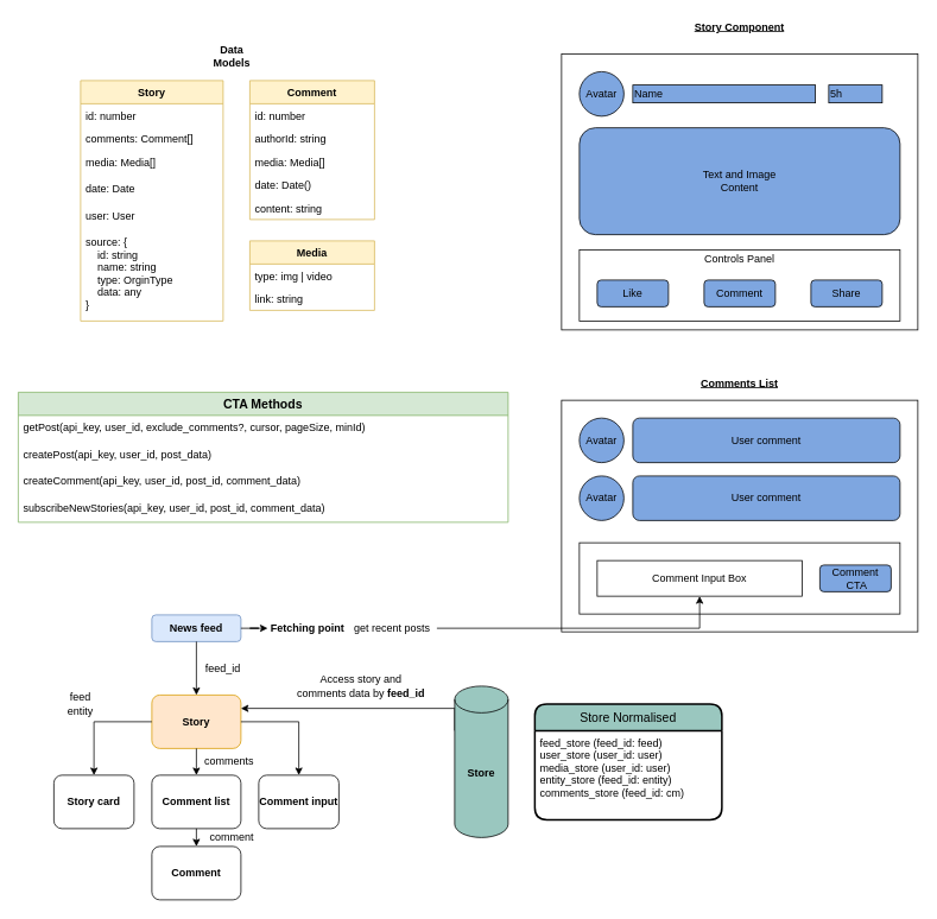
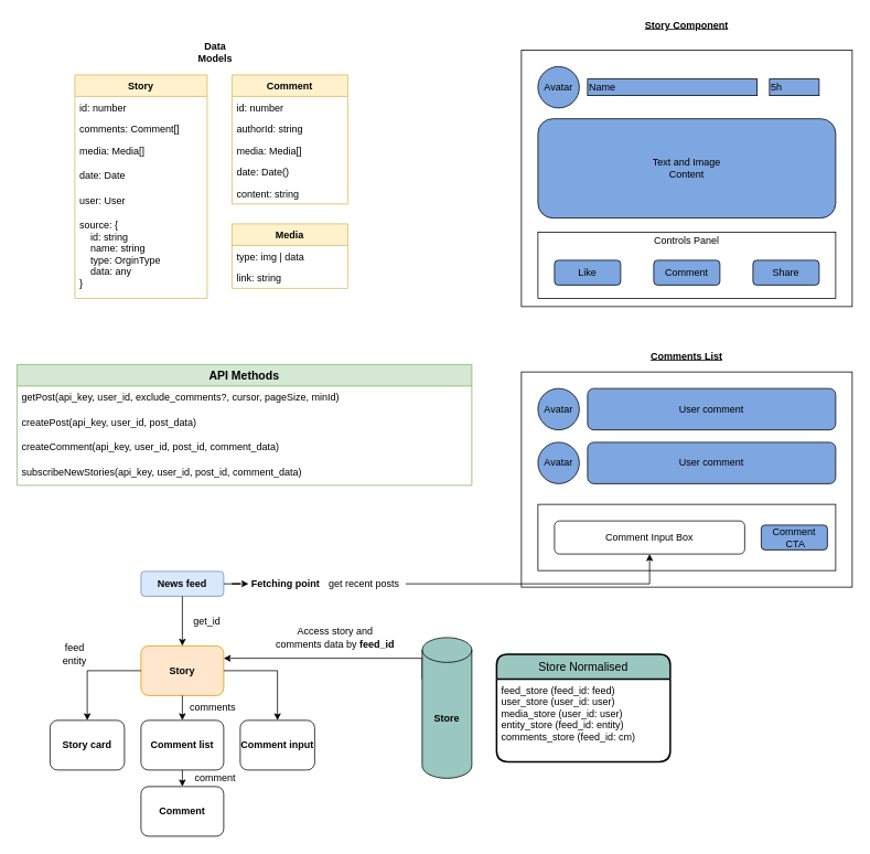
  <mxCell id="0" />
  <mxCell id="1" parent="0" />
  <mxCell id="2" value="" style="group" parent="1" vertex="1" connectable="0"><mxGeometry x="630" y="20" width="400" height="350" as="geometry" /></mxCell>
  <mxCell id="3" value="" style="group" parent="2" vertex="1" connectable="0"><mxGeometry width="400" height="350" as="geometry" /></mxCell>
  <mxCell id="4" value="" style="rounded=0;whiteSpace=wrap;html=1;" parent="3" vertex="1"><mxGeometry y="40" width="400" height="310" as="geometry" /></mxCell>
  <mxCell id="5" value="&lt;u&gt;&lt;b&gt;Story Component&lt;/b&gt;&lt;/u&gt;" style="text;html=1;strokeColor=none;fillColor=none;align=center;verticalAlign=middle;whiteSpace=wrap;rounded=0;" parent="3" vertex="1"><mxGeometry x="130" width="140" height="20" as="geometry" /></mxCell>
  <mxCell id="6" value="Avatar" style="ellipse;whiteSpace=wrap;html=1;aspect=fixed;fillColor=#7EA6E0;" parent="3" vertex="1"><mxGeometry x="20" y="60" width="50" height="50" as="geometry" /></mxCell>
  <mxCell id="7" value="5h" style="rounded=0;whiteSpace=wrap;html=1;fillColor=#7EA6E0;align=left;" parent="3" vertex="1"><mxGeometry x="300" y="75" width="60" height="20" as="geometry" /></mxCell>
  <mxCell id="8" value="&lt;div align=&quot;left&quot;&gt;Name&lt;/div&gt;" style="rounded=0;whiteSpace=wrap;html=1;fillColor=#7EA6E0;align=left;" parent="3" vertex="1"><mxGeometry x="80" y="75" width="205" height="20" as="geometry" /></mxCell>
  <mxCell id="9" value="&lt;div&gt;Text and Image &lt;br&gt;&lt;/div&gt;&lt;div&gt;Content&lt;/div&gt;" style="rounded=1;whiteSpace=wrap;html=1;fillColor=#7EA6E0;" parent="3" vertex="1"><mxGeometry x="20" y="123" width="360" height="120" as="geometry" /></mxCell>
  <mxCell id="10" value="" style="rounded=0;whiteSpace=wrap;html=1;fillColor=#FFFFFF;" parent="3" vertex="1"><mxGeometry x="20" y="260" width="360" height="80" as="geometry" /></mxCell>
  <mxCell id="11" value="Like" style="rounded=1;whiteSpace=wrap;html=1;fillColor=#7EA6E0;" parent="3" vertex="1"><mxGeometry x="40" y="294" width="80" height="30" as="geometry" /></mxCell>
  <mxCell id="12" value="&lt;div&gt;Comment&lt;/div&gt;" style="rounded=1;whiteSpace=wrap;html=1;fillColor=#7EA6E0;" parent="3" vertex="1"><mxGeometry x="160" y="294" width="80" height="30" as="geometry" /></mxCell>
  <mxCell id="13" value="Share" style="rounded=1;whiteSpace=wrap;html=1;fillColor=#7EA6E0;" parent="3" vertex="1"><mxGeometry x="280" y="294" width="80" height="30" as="geometry" /></mxCell>
  <mxCell id="14" value="Controls Panel" style="text;html=1;strokeColor=none;fillColor=none;align=center;verticalAlign=middle;whiteSpace=wrap;rounded=0;" parent="3" vertex="1"><mxGeometry x="150" y="260" width="100" height="20" as="geometry" /></mxCell>
  <mxCell id="15" value="" style="group" parent="1" vertex="1" connectable="0"><mxGeometry x="630" y="420" width="400" height="289" as="geometry" /></mxCell>
  <mxCell id="16" value="" style="rounded=0;whiteSpace=wrap;html=1;" parent="15" vertex="1"><mxGeometry y="29" width="400" height="260" as="geometry" /></mxCell>
  <mxCell id="17" value="&lt;u&gt;&lt;b&gt;Comments List&lt;/b&gt;&lt;/u&gt;" style="text;html=1;strokeColor=none;fillColor=none;align=center;verticalAlign=middle;whiteSpace=wrap;rounded=0;" parent="15" vertex="1"><mxGeometry x="130" width="140" height="20" as="geometry" /></mxCell>
  <mxCell id="18" value="" style="rounded=0;whiteSpace=wrap;html=1;fillColor=#FFFFFF;" parent="15" vertex="1"><mxGeometry x="20" y="189" width="360" height="80" as="geometry" /></mxCell>
  <mxCell id="19" value="&lt;div&gt;Comment&lt;/div&gt;&amp;nbsp;CTA" style="rounded=1;whiteSpace=wrap;html=1;fillColor=#7EA6E0;" parent="15" vertex="1"><mxGeometry x="290" y="214" width="80" height="30" as="geometry" /></mxCell>
  <mxCell id="20" value="" style="group" parent="15" vertex="1" connectable="0"><mxGeometry x="20" y="49" width="360" height="50" as="geometry" /></mxCell>
  <mxCell id="21" value="Avatar" style="ellipse;whiteSpace=wrap;html=1;aspect=fixed;fillColor=#7EA6E0;" parent="20" vertex="1"><mxGeometry width="50" height="50" as="geometry" /></mxCell>
  <mxCell id="22" value="&lt;div&gt;&lt;br&gt;&lt;/div&gt;&lt;div&gt;User comment&lt;/div&gt;&lt;div&gt;&lt;br&gt;&lt;/div&gt;" style="rounded=1;whiteSpace=wrap;html=1;fillColor=#7EA6E0;" parent="20" vertex="1"><mxGeometry x="60" width="300" height="50" as="geometry" /></mxCell>
  <mxCell id="23" value="" style="group" parent="15" vertex="1" connectable="0"><mxGeometry x="20" y="114" width="360" height="50" as="geometry" /></mxCell>
  <mxCell id="24" value="Avatar" style="ellipse;whiteSpace=wrap;html=1;aspect=fixed;fillColor=#7EA6E0;" parent="23" vertex="1"><mxGeometry width="50" height="50" as="geometry" /></mxCell>
  <mxCell id="25" value="&lt;div&gt;&lt;br&gt;&lt;/div&gt;&lt;div&gt;User comment&lt;/div&gt;&lt;div&gt;&lt;br&gt;&lt;/div&gt;" style="rounded=1;whiteSpace=wrap;html=1;fillColor=#7EA6E0;" parent="23" vertex="1"><mxGeometry x="60" width="300" height="50" as="geometry" /></mxCell>
- <mxCell id="26" value="Comment Input Box" style="whiteSpace=wrap;html=1;fillColor=#FFFFFF;rounded=0;" parent="15" vertex="1"><mxGeometry x="40" y="209" width="230" height="40" as="geometry" /></mxCell>
+ <mxCell id="26" value="Comment Input Box" style="rounded=1;whiteSpace=wrap;html=1;fillColor=#FFFFFF;" parent="15" vertex="1"><mxGeometry x="40" y="209" width="230" height="40" as="geometry" /></mxCell>
  <mxCell id="27" value="Story" style="swimlane;fontStyle=1;align=center;verticalAlign=top;childLayout=stackLayout;horizontal=1;startSize=26;horizontalStack=0;resizeParent=1;resizeParentMax=0;resizeLast=0;collapsible=1;marginBottom=0;fillColor=#fff2cc;strokeColor=#d6b656;" parent="1" vertex="1"><mxGeometry x="90" y="90" width="160" height="270" as="geometry"><mxRectangle x="100" y="480" width="60" height="26" as="alternateBounds" /></mxGeometry></mxCell>
  <mxCell id="28" value="id: number" style="text;strokeColor=none;fillColor=none;align=left;verticalAlign=top;spacingLeft=4;spacingRight=4;overflow=hidden;rotatable=0;points=[[0,0.5],[1,0.5]];portConstraint=eastwest;" parent="27" vertex="1"><mxGeometry y="26" width="160" height="26" as="geometry" /></mxCell>
  <mxCell id="29" value="comments: Comment[]&#10;" style="text;strokeColor=none;fillColor=none;align=left;verticalAlign=top;spacingLeft=4;spacingRight=4;overflow=hidden;rotatable=0;points=[[0,0.5],[1,0.5]];portConstraint=eastwest;" parent="27" vertex="1"><mxGeometry y="52" width="160" height="26" as="geometry" /></mxCell>
  <mxCell id="30" value="media: Media[]" style="text;strokeColor=none;fillColor=none;align=left;verticalAlign=top;spacingLeft=4;spacingRight=4;overflow=hidden;rotatable=0;points=[[0,0.5],[1,0.5]];portConstraint=eastwest;" parent="27" vertex="1"><mxGeometry y="78" width="160" height="30" as="geometry" /></mxCell>
  <mxCell id="31" value="date: Date" style="text;strokeColor=none;fillColor=none;align=left;verticalAlign=top;spacingLeft=4;spacingRight=4;overflow=hidden;rotatable=0;points=[[0,0.5],[1,0.5]];portConstraint=eastwest;" parent="27" vertex="1"><mxGeometry y="108" width="160" height="30" as="geometry" /></mxCell>
  <mxCell id="32" value="user: User" style="text;strokeColor=none;fillColor=none;align=left;verticalAlign=top;spacingLeft=4;spacingRight=4;overflow=hidden;rotatable=0;points=[[0,0.5],[1,0.5]];portConstraint=eastwest;" parent="27" vertex="1"><mxGeometry y="138" width="160" height="30" as="geometry" /></mxCell>
  <mxCell id="33" value="source: {&#10;    id: string&#10;    name: string&#10;    type: OrginType&#10;    data: any&#10;}" style="text;strokeColor=none;fillColor=none;align=left;verticalAlign=top;spacingLeft=4;spacingRight=4;overflow=hidden;rotatable=0;points=[[0,0.5],[1,0.5]];portConstraint=eastwest;" parent="27" vertex="1"><mxGeometry y="168" width="160" height="102" as="geometry" /></mxCell>
  <mxCell id="34" value="Comment" style="swimlane;fontStyle=1;childLayout=stackLayout;horizontal=1;startSize=26;fillColor=#fff2cc;horizontalStack=0;resizeParent=1;resizeParentMax=0;resizeLast=0;collapsible=1;marginBottom=0;strokeColor=#d6b656;" parent="1" vertex="1"><mxGeometry x="280" y="90" width="140" height="156" as="geometry" /></mxCell>
  <mxCell id="35" value="id: number" style="text;strokeColor=none;fillColor=none;align=left;verticalAlign=top;spacingLeft=4;spacingRight=4;overflow=hidden;rotatable=0;points=[[0,0.5],[1,0.5]];portConstraint=eastwest;" parent="34" vertex="1"><mxGeometry y="26" width="140" height="26" as="geometry" /></mxCell>
  <mxCell id="36" value="authorId: string" style="text;strokeColor=none;fillColor=none;align=left;verticalAlign=top;spacingLeft=4;spacingRight=4;overflow=hidden;rotatable=0;points=[[0,0.5],[1,0.5]];portConstraint=eastwest;" parent="34" vertex="1"><mxGeometry y="52" width="140" height="26" as="geometry" /></mxCell>
  <mxCell id="37" value="media: Media[]" style="text;strokeColor=none;fillColor=none;align=left;verticalAlign=top;spacingLeft=4;spacingRight=4;overflow=hidden;rotatable=0;points=[[0,0.5],[1,0.5]];portConstraint=eastwest;" parent="34" vertex="1"><mxGeometry y="78" width="140" height="26" as="geometry" /></mxCell>
  <mxCell id="38" value="date: Date()" style="text;strokeColor=none;fillColor=none;align=left;verticalAlign=top;spacingLeft=4;spacingRight=4;overflow=hidden;rotatable=0;points=[[0,0.5],[1,0.5]];portConstraint=eastwest;" parent="34" vertex="1"><mxGeometry y="104" width="140" height="26" as="geometry" /></mxCell>
  <mxCell id="39" value="content: string" style="text;strokeColor=none;fillColor=none;align=left;verticalAlign=top;spacingLeft=4;spacingRight=4;overflow=hidden;rotatable=0;points=[[0,0.5],[1,0.5]];portConstraint=eastwest;" parent="34" vertex="1"><mxGeometry y="130" width="140" height="26" as="geometry" /></mxCell>
  <mxCell id="40" value="Media" style="swimlane;fontStyle=1;childLayout=stackLayout;horizontal=1;startSize=26;fillColor=#fff2cc;horizontalStack=0;resizeParent=1;resizeParentMax=0;resizeLast=0;collapsible=1;marginBottom=0;strokeColor=#d6b656;" parent="1" vertex="1"><mxGeometry x="280" y="270" width="140" height="78" as="geometry" /></mxCell>
- <mxCell id="41" value="type: img | video" style="text;strokeColor=none;fillColor=none;align=left;verticalAlign=top;spacingLeft=4;spacingRight=4;overflow=hidden;rotatable=0;points=[[0,0.5],[1,0.5]];portConstraint=eastwest;" parent="40" vertex="1"><mxGeometry y="26" width="140" height="26" as="geometry" /></mxCell>
+ <mxCell id="41" value="type: img | data" style="text;strokeColor=none;fillColor=none;align=left;verticalAlign=top;spacingLeft=4;spacingRight=4;overflow=hidden;rotatable=0;points=[[0,0.5],[1,0.5]];portConstraint=eastwest;" parent="40" vertex="1"><mxGeometry y="26" width="140" height="26" as="geometry" /></mxCell>
  <mxCell id="42" value="link: string" style="text;strokeColor=none;fillColor=none;align=left;verticalAlign=top;spacingLeft=4;spacingRight=4;overflow=hidden;rotatable=0;points=[[0,0.5],[1,0.5]];portConstraint=eastwest;" parent="40" vertex="1"><mxGeometry y="52" width="140" height="26" as="geometry" /></mxCell>
  <mxCell id="43" value="&lt;div&gt;&lt;b&gt;Data Models&lt;/b&gt;&lt;/div&gt;&lt;div&gt;&lt;br&gt;&lt;/div&gt;" style="text;html=1;strokeColor=none;fillColor=none;align=center;verticalAlign=middle;whiteSpace=wrap;rounded=0;" parent="1" vertex="1"><mxGeometry x="240" y="60" width="40" height="20" as="geometry" /></mxCell>
- <mxCell id="44" value="CTA Methods" style="swimlane;fontStyle=1;childLayout=stackLayout;horizontal=1;startSize=26;horizontalStack=0;resizeParent=1;resizeParentMax=0;resizeLast=0;collapsible=1;marginBottom=0;align=center;fontSize=14;fillColor=#d5e8d4;strokeColor=#82b366;" parent="1" vertex="1"><mxGeometry x="20" y="440" width="550" height="146" as="geometry" /></mxCell>
+ <mxCell id="44" value="API Methods" style="swimlane;fontStyle=1;childLayout=stackLayout;horizontal=1;startSize=26;horizontalStack=0;resizeParent=1;resizeParentMax=0;resizeLast=0;collapsible=1;marginBottom=0;align=center;fontSize=14;fillColor=#d5e8d4;strokeColor=#82b366;" parent="1" vertex="1"><mxGeometry x="20" y="440" width="550" height="146" as="geometry" /></mxCell>
  <mxCell id="45" value="getPost(api_key, user_id, exclude_comments?, cursor, pageSize, minId)" style="text;strokeColor=none;fillColor=none;spacingLeft=4;spacingRight=4;overflow=hidden;rotatable=0;points=[[0,0.5],[1,0.5]];portConstraint=eastwest;fontSize=12;" parent="44" vertex="1"><mxGeometry y="26" width="550" height="30" as="geometry" /></mxCell>
  <mxCell id="46" value="createPost(api_key, user_id, post_data)" style="text;strokeColor=none;fillColor=none;spacingLeft=4;spacingRight=4;overflow=hidden;rotatable=0;points=[[0,0.5],[1,0.5]];portConstraint=eastwest;fontSize=12;" parent="44" vertex="1"><mxGeometry y="56" width="550" height="30" as="geometry" /></mxCell>
  <mxCell id="47" value="createComment(api_key, user_id, post_id, comment_data)" style="text;strokeColor=none;fillColor=none;spacingLeft=4;spacingRight=4;overflow=hidden;rotatable=0;points=[[0,0.5],[1,0.5]];portConstraint=eastwest;fontSize=12;" parent="44" vertex="1"><mxGeometry y="86" width="550" height="30" as="geometry" /></mxCell>
  <mxCell id="48" value="subscribeNewStories(api_key, user_id, post_id, comment_data)" style="text;strokeColor=none;fillColor=none;spacingLeft=4;spacingRight=4;overflow=hidden;rotatable=0;points=[[0,0.5],[1,0.5]];portConstraint=eastwest;fontSize=12;" parent="44" vertex="1"><mxGeometry y="116" width="550" height="30" as="geometry" /></mxCell>
  <mxCell id="49" value="Story card" style="rounded=1;whiteSpace=wrap;html=1;fillColor=#FFFFFF;fontStyle=1" parent="1" vertex="1"><mxGeometry x="60" y="870" width="90" height="60" as="geometry" /></mxCell>
  <mxCell id="50" value="Store Normalised" style="swimlane;childLayout=stackLayout;horizontal=1;startSize=30;horizontalStack=0;rounded=1;fontSize=14;fontStyle=0;strokeWidth=2;resizeParent=0;resizeLast=1;shadow=0;dashed=0;align=center;fillColor=#9AC7BF;" parent="1" vertex="1"><mxGeometry x="600" y="790" width="210" height="130" as="geometry" /></mxCell>
  <mxCell id="51" value="feed_store (feed_id: feed)&#10;user_store (user_id: user)&#10;media_store (user_id: user)&#10;entity_store (feed_id: entity)&#10;comments_store (feed_id: cm)&#10;" style="align=left;strokeColor=none;fillColor=none;spacingLeft=4;fontSize=12;verticalAlign=top;resizable=0;rotatable=0;part=1;" parent="50" vertex="1"><mxGeometry y="30" width="210" height="100" as="geometry" /></mxCell>
  <mxCell id="52" value="" style="group" parent="1" vertex="1" connectable="0"><mxGeometry x="70" y="690" width="500" height="320" as="geometry" /></mxCell>
  <mxCell id="53" value="&lt;b&gt;News feed&lt;/b&gt;" style="rounded=1;whiteSpace=wrap;html=1;fillColor=#dae8fc;strokeColor=#6c8ebf;" parent="52" vertex="1"><mxGeometry x="100" width="100" height="30" as="geometry" /></mxCell>
  <mxCell id="54" value="&lt;div&gt;&lt;b&gt;Story&lt;/b&gt;&lt;/div&gt;" style="rounded=1;whiteSpace=wrap;html=1;fillColor=#ffe6cc;strokeColor=#d79b00;" parent="52" vertex="1"><mxGeometry x="100" y="90" width="100" height="60" as="geometry" /></mxCell>
  <mxCell id="55" style="edgeStyle=orthogonalEdgeStyle;rounded=0;orthogonalLoop=1;jettySize=auto;html=1;exitX=0.5;exitY=1;exitDx=0;exitDy=0;" parent="52" source="53" target="54" edge="1"><mxGeometry x="-10" as="geometry" /></mxCell>
  <mxCell id="56" value="Comment list" style="rounded=1;whiteSpace=wrap;html=1;fillColor=#FFFFFF;fontStyle=1" parent="52" vertex="1"><mxGeometry x="100" y="180" width="100" height="60" as="geometry" /></mxCell>
  <mxCell id="57" style="edgeStyle=orthogonalEdgeStyle;rounded=0;orthogonalLoop=1;jettySize=auto;html=1;exitX=0.5;exitY=1;exitDx=0;exitDy=0;entryX=0.5;entryY=0;entryDx=0;entryDy=0;" parent="52" source="54" target="56" edge="1"><mxGeometry x="-10" as="geometry" /></mxCell>
  <mxCell id="58" value="&lt;div&gt;Comment&lt;/div&gt;" style="rounded=1;whiteSpace=wrap;html=1;fillColor=#FFFFFF;fontStyle=1" parent="52" vertex="1"><mxGeometry x="100" y="260" width="100" height="60" as="geometry" /></mxCell>
  <mxCell id="59" style="edgeStyle=orthogonalEdgeStyle;rounded=0;orthogonalLoop=1;jettySize=auto;html=1;exitX=0.5;exitY=1;exitDx=0;exitDy=0;entryX=0.5;entryY=0;entryDx=0;entryDy=0;" parent="52" source="56" target="58" edge="1"><mxGeometry x="-10" as="geometry" /></mxCell>
  <mxCell id="60" value="Comment input" style="rounded=1;whiteSpace=wrap;html=1;fillColor=#FFFFFF;fontStyle=1" parent="52" vertex="1"><mxGeometry x="220" y="180" width="90" height="60" as="geometry" /></mxCell>
  <mxCell id="61" style="edgeStyle=orthogonalEdgeStyle;rounded=0;orthogonalLoop=1;jettySize=auto;html=1;exitX=1;exitY=0.5;exitDx=0;exitDy=0;entryX=0.5;entryY=0;entryDx=0;entryDy=0;" parent="52" source="54" target="60" edge="1"><mxGeometry x="-10" as="geometry" /></mxCell>
  <mxCell id="62" style="edgeStyle=orthogonalEdgeStyle;rounded=0;orthogonalLoop=1;jettySize=auto;html=1;exitX=0;exitY=0.5;exitDx=0;exitDy=0;entryX=0.5;entryY=0;entryDx=0;entryDy=0;" parent="52" source="54" target="49" edge="1"><mxGeometry x="-10" as="geometry" /></mxCell>
  <mxCell id="63" value="&lt;b&gt;Fetching point&lt;/b&gt;" style="text;html=1;strokeColor=none;fillColor=none;align=center;verticalAlign=middle;whiteSpace=wrap;rounded=0;" parent="52" vertex="1"><mxGeometry x="230" y="5" width="90" height="20" as="geometry" /></mxCell>
  <mxCell id="64" style="edgeStyle=orthogonalEdgeStyle;rounded=0;orthogonalLoop=1;jettySize=auto;html=1;exitX=1;exitY=0.5;exitDx=0;exitDy=0;" parent="52" source="53" target="63" edge="1"><mxGeometry relative="1" as="geometry" /></mxCell>
  <mxCell id="65" style="edgeStyle=orthogonalEdgeStyle;rounded=0;orthogonalLoop=1;jettySize=auto;html=1;exitX=0;exitY=0;exitDx=0;exitDy=50;exitPerimeter=0;entryX=1;entryY=0.25;entryDx=0;entryDy=0;" parent="52" source="66" target="54" edge="1"><mxGeometry relative="1" as="geometry"><Array as="points"><mxPoint x="440" y="105" /></Array></mxGeometry></mxCell>
  <mxCell id="66" value="&lt;b&gt;Store&lt;/b&gt;" style="shape=cylinder3;whiteSpace=wrap;html=1;boundedLbl=1;backgroundOutline=1;size=15;fillColor=#9AC7BF;" parent="52" vertex="1"><mxGeometry x="440" y="80" width="60" height="170" as="geometry" /></mxCell>
  <mxCell id="67" value="feed entity" style="text;html=1;strokeColor=none;fillColor=none;align=center;verticalAlign=middle;whiteSpace=wrap;rounded=0;" parent="52" vertex="1"><mxGeometry y="90" width="40" height="20" as="geometry" /></mxCell>
- <mxCell id="68" value="feed_id" style="text;html=1;strokeColor=none;fillColor=none;align=center;verticalAlign=middle;whiteSpace=wrap;rounded=0;" parent="52" vertex="1"><mxGeometry x="160" y="50" width="40" height="20" as="geometry" /></mxCell>
+ <mxCell id="68" value="get_id" style="text;html=1;strokeColor=none;fillColor=none;align=center;verticalAlign=middle;whiteSpace=wrap;rounded=0;" parent="52" vertex="1"><mxGeometry x="160" y="50" width="40" height="20" as="geometry" /></mxCell>
  <mxCell id="69" value="comments" style="text;html=1;strokeColor=none;fillColor=none;align=center;verticalAlign=middle;whiteSpace=wrap;rounded=0;" parent="52" vertex="1"><mxGeometry x="167" y="155" width="40" height="20" as="geometry" /></mxCell>
  <mxCell id="70" value="comment" style="text;html=1;strokeColor=none;fillColor=none;align=center;verticalAlign=middle;whiteSpace=wrap;rounded=0;" parent="52" vertex="1"><mxGeometry x="170" y="240" width="40" height="20" as="geometry" /></mxCell>
  <mxCell id="71" style="edgeStyle=orthogonalEdgeStyle;rounded=0;orthogonalLoop=1;jettySize=auto;html=1;exitX=1;exitY=0.5;exitDx=0;exitDy=0;" parent="52" source="72" target="26" edge="1"><mxGeometry relative="1" as="geometry" /></mxCell>
  <mxCell id="72" value="get recent posts" style="text;html=1;strokeColor=none;fillColor=none;align=center;verticalAlign=middle;whiteSpace=wrap;rounded=0;" parent="52" vertex="1"><mxGeometry x="320" y="5" width="100" height="20" as="geometry" /></mxCell>
  <mxCell id="73" value="Access story and comments data by &lt;b&gt;feed_id&lt;/b&gt;" style="text;html=1;strokeColor=none;fillColor=none;align=center;verticalAlign=middle;whiteSpace=wrap;rounded=0;" parent="52" vertex="1"><mxGeometry x="260" y="70" width="150" height="20" as="geometry" /></mxCell>
